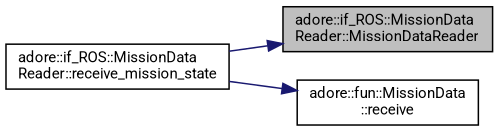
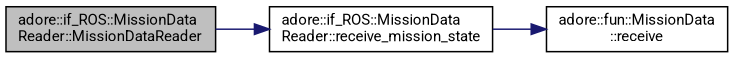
  digraph {
    fontname=Roboto
    rankdir=LR
    node [color=black fillcolor=white fontname=Roboto fontsize=10 shape=record style=filled]
    edge [color=midnightblue fontname=Roboto fontsize=10 labelfontname=Helvetica labelfontsize=10 style=solid]
    n1 [fillcolor=grey75 fontcolor=black height=0.2 label="adore::if_ROS::MissionData\lReader::MissionDataReader" width=0.4]
    n2 [height=0.2 label="adore::if_ROS::MissionData\lReader::receive_mission_state" width=0.4]
    n3 [height=0.2 label="adore::fun::MissionData\l::receive" width=0.4]
-   n2 -> n1
+   n1 -> n2
    n2 -> n3
  }
